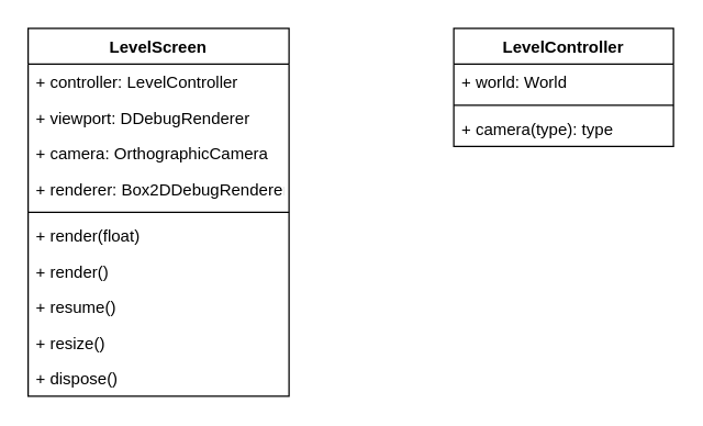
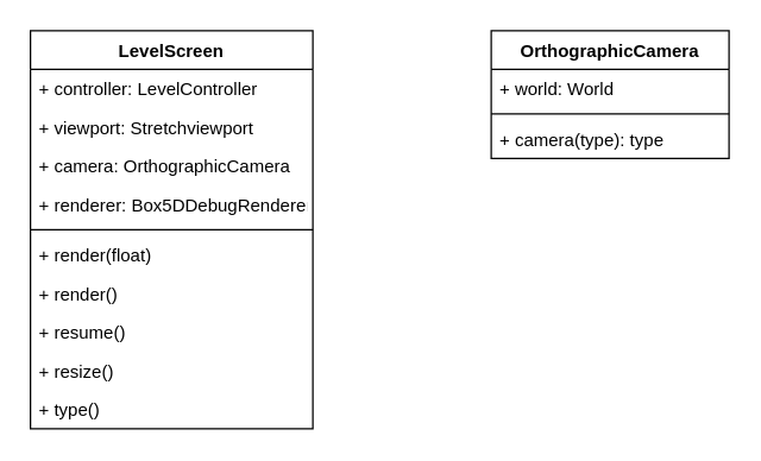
  <mxCell id="0" />
  <mxCell id="1" parent="0" />
  <mxCell id="2" value="LevelScreen" style="swimlane;fontStyle=1;align=center;verticalAlign=top;childLayout=stackLayout;horizontal=1;startSize=26;horizontalStack=0;resizeParent=1;resizeParentMax=0;resizeLast=0;collapsible=1;marginBottom=0;strokeColor=#000000;" vertex="1" parent="1"><mxGeometry x="20" y="20" width="190" height="268" as="geometry" /></mxCell>
  <mxCell id="3" value="+ controller: LevelController" style="text;strokeColor=none;fillColor=none;align=left;verticalAlign=top;spacingLeft=4;spacingRight=4;overflow=hidden;rotatable=0;points=[[0,0.5],[1,0.5]];portConstraint=eastwest;" vertex="1" parent="2"><mxGeometry y="26" width="190" height="26" as="geometry" /></mxCell>
- <mxCell id="4" value="+ viewport: DDebugRenderer" style="text;strokeColor=none;fillColor=none;align=left;verticalAlign=top;spacingLeft=4;spacingRight=4;overflow=hidden;rotatable=0;points=[[0,0.5],[1,0.5]];portConstraint=eastwest;" vertex="1" parent="2"><mxGeometry y="52" width="190" height="26" as="geometry" /></mxCell>
+ <mxCell id="4" value="+ viewport: Stretchviewport" style="text;strokeColor=none;fillColor=none;align=left;verticalAlign=top;spacingLeft=4;spacingRight=4;overflow=hidden;rotatable=0;points=[[0,0.5],[1,0.5]];portConstraint=eastwest;" vertex="1" parent="2"><mxGeometry y="52" width="190" height="26" as="geometry" /></mxCell>
  <mxCell id="5" value="+ camera: OrthographicCamera" style="text;strokeColor=none;fillColor=none;align=left;verticalAlign=top;spacingLeft=4;spacingRight=4;overflow=hidden;rotatable=0;points=[[0,0.5],[1,0.5]];portConstraint=eastwest;" vertex="1" parent="2"><mxGeometry y="78" width="190" height="26" as="geometry" /></mxCell>
- <mxCell id="6" value="+ renderer: Box2DDebugRenderer" style="text;strokeColor=none;fillColor=none;align=left;verticalAlign=top;spacingLeft=4;spacingRight=4;overflow=hidden;rotatable=0;points=[[0,0.5],[1,0.5]];portConstraint=eastwest;" vertex="1" parent="2"><mxGeometry y="104" width="190" height="26" as="geometry" /></mxCell>
+ <mxCell id="6" value="+ renderer: Box5DDebugRenderer" style="text;strokeColor=none;fillColor=none;align=left;verticalAlign=top;spacingLeft=4;spacingRight=4;overflow=hidden;rotatable=0;points=[[0,0.5],[1,0.5]];portConstraint=eastwest;" vertex="1" parent="2"><mxGeometry y="104" width="190" height="26" as="geometry" /></mxCell>
  <mxCell id="7" value="" style="line;strokeWidth=1;fillColor=none;align=left;verticalAlign=middle;spacingTop=-1;spacingLeft=3;spacingRight=3;rotatable=0;labelPosition=right;points=[];portConstraint=eastwest;" vertex="1" parent="2"><mxGeometry y="130" width="190" height="8" as="geometry" /></mxCell>
  <mxCell id="8" value="+ render(float)&#10;" style="text;strokeColor=none;fillColor=none;align=left;verticalAlign=top;spacingLeft=4;spacingRight=4;overflow=hidden;rotatable=0;points=[[0,0.5],[1,0.5]];portConstraint=eastwest;" vertex="1" parent="2"><mxGeometry y="138" width="190" height="26" as="geometry" /></mxCell>
  <mxCell id="9" value="+ render()" style="text;strokeColor=none;fillColor=none;align=left;verticalAlign=top;spacingLeft=4;spacingRight=4;overflow=hidden;rotatable=0;points=[[0,0.5],[1,0.5]];portConstraint=eastwest;" vertex="1" parent="2"><mxGeometry y="164" width="190" height="26" as="geometry" /></mxCell>
  <mxCell id="10" value="+ resume()" style="text;strokeColor=none;fillColor=none;align=left;verticalAlign=top;spacingLeft=4;spacingRight=4;overflow=hidden;rotatable=0;points=[[0,0.5],[1,0.5]];portConstraint=eastwest;" vertex="1" parent="2"><mxGeometry y="190" width="190" height="26" as="geometry" /></mxCell>
  <mxCell id="11" value="+ resize()" style="text;strokeColor=none;fillColor=none;align=left;verticalAlign=top;spacingLeft=4;spacingRight=4;overflow=hidden;rotatable=0;points=[[0,0.5],[1,0.5]];portConstraint=eastwest;" vertex="1" parent="2"><mxGeometry y="216" width="190" height="26" as="geometry" /></mxCell>
- <mxCell id="12" value="+ dispose()" style="text;strokeColor=none;fillColor=none;align=left;verticalAlign=top;spacingLeft=4;spacingRight=4;overflow=hidden;rotatable=0;points=[[0,0.5],[1,0.5]];portConstraint=eastwest;" vertex="1" parent="2"><mxGeometry y="242" width="190" height="26" as="geometry" /></mxCell>
- <mxCell id="13" value="LevelController" style="swimlane;fontStyle=1;align=center;verticalAlign=top;childLayout=stackLayout;horizontal=1;startSize=26;horizontalStack=0;resizeParent=1;resizeParentMax=0;resizeLast=0;collapsible=1;marginBottom=0;strokeColor=#000000;" vertex="1" parent="1"><mxGeometry x="330" y="20" width="160" height="86" as="geometry" /></mxCell>
+ <mxCell id="12" value="+ type()" style="text;strokeColor=none;fillColor=none;align=left;verticalAlign=top;spacingLeft=4;spacingRight=4;overflow=hidden;rotatable=0;points=[[0,0.5],[1,0.5]];portConstraint=eastwest;" vertex="1" parent="2"><mxGeometry y="242" width="190" height="26" as="geometry" /></mxCell>
+ <mxCell id="13" value="OrthographicCamera" style="swimlane;fontStyle=1;align=center;verticalAlign=top;childLayout=stackLayout;horizontal=1;startSize=26;horizontalStack=0;resizeParent=1;resizeParentMax=0;resizeLast=0;collapsible=1;marginBottom=0;strokeColor=#000000;" vertex="1" parent="1"><mxGeometry x="330" y="20" width="160" height="86" as="geometry" /></mxCell>
  <mxCell id="14" value="+ world: World" style="text;strokeColor=none;fillColor=none;align=left;verticalAlign=top;spacingLeft=4;spacingRight=4;overflow=hidden;rotatable=0;points=[[0,0.5],[1,0.5]];portConstraint=eastwest;" vertex="1" parent="13"><mxGeometry y="26" width="160" height="26" as="geometry" /></mxCell>
  <mxCell id="15" value="" style="line;strokeWidth=1;fillColor=none;align=left;verticalAlign=middle;spacingTop=-1;spacingLeft=3;spacingRight=3;rotatable=0;labelPosition=right;points=[];portConstraint=eastwest;" vertex="1" parent="13"><mxGeometry y="52" width="160" height="8" as="geometry" /></mxCell>
  <mxCell id="16" value="+ camera(type): type" style="text;strokeColor=none;fillColor=none;align=left;verticalAlign=top;spacingLeft=4;spacingRight=4;overflow=hidden;rotatable=0;points=[[0,0.5],[1,0.5]];portConstraint=eastwest;" vertex="1" parent="13"><mxGeometry y="60" width="160" height="26" as="geometry" /></mxCell>
